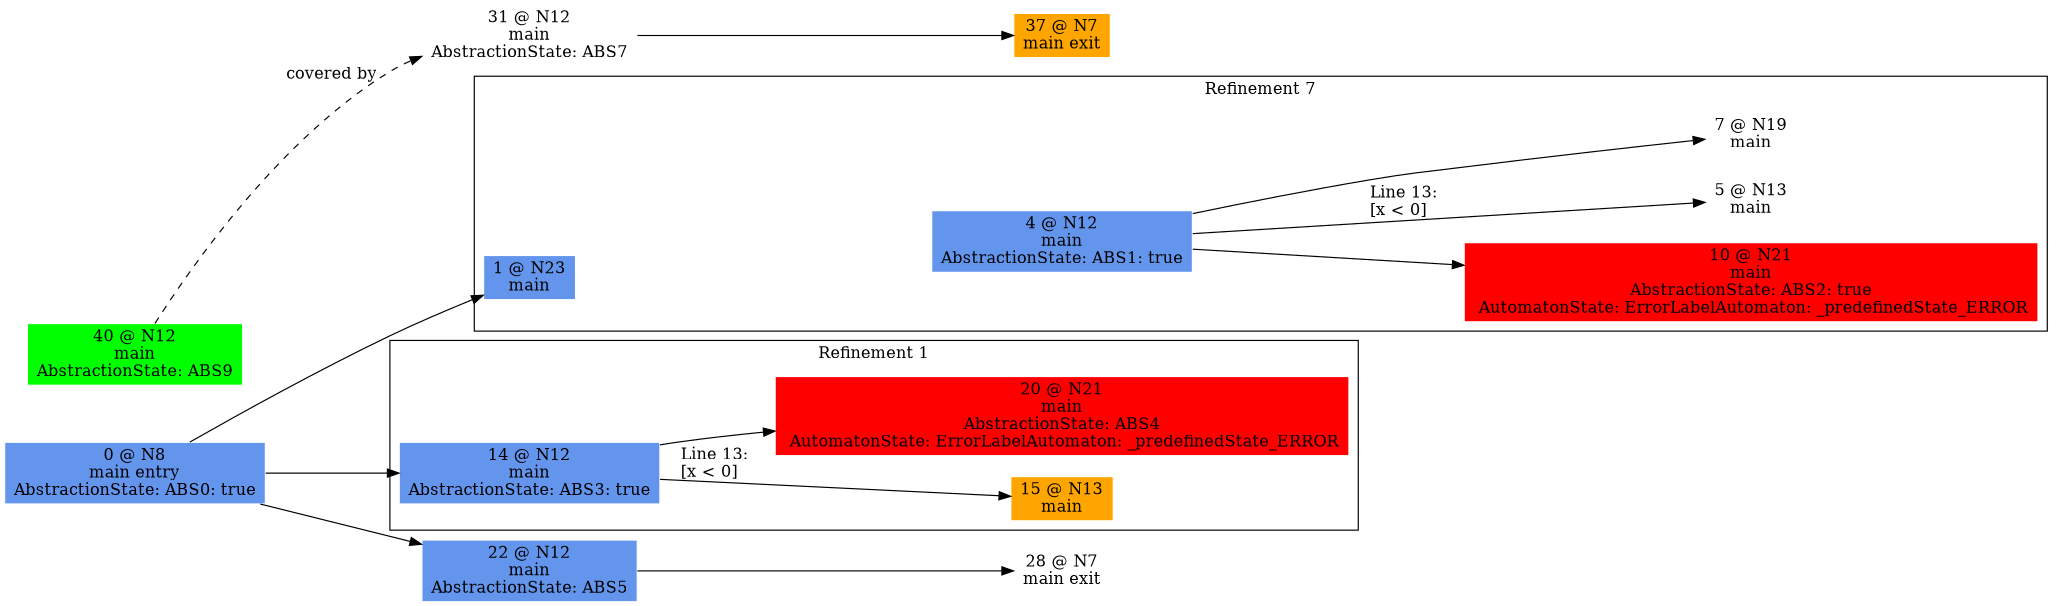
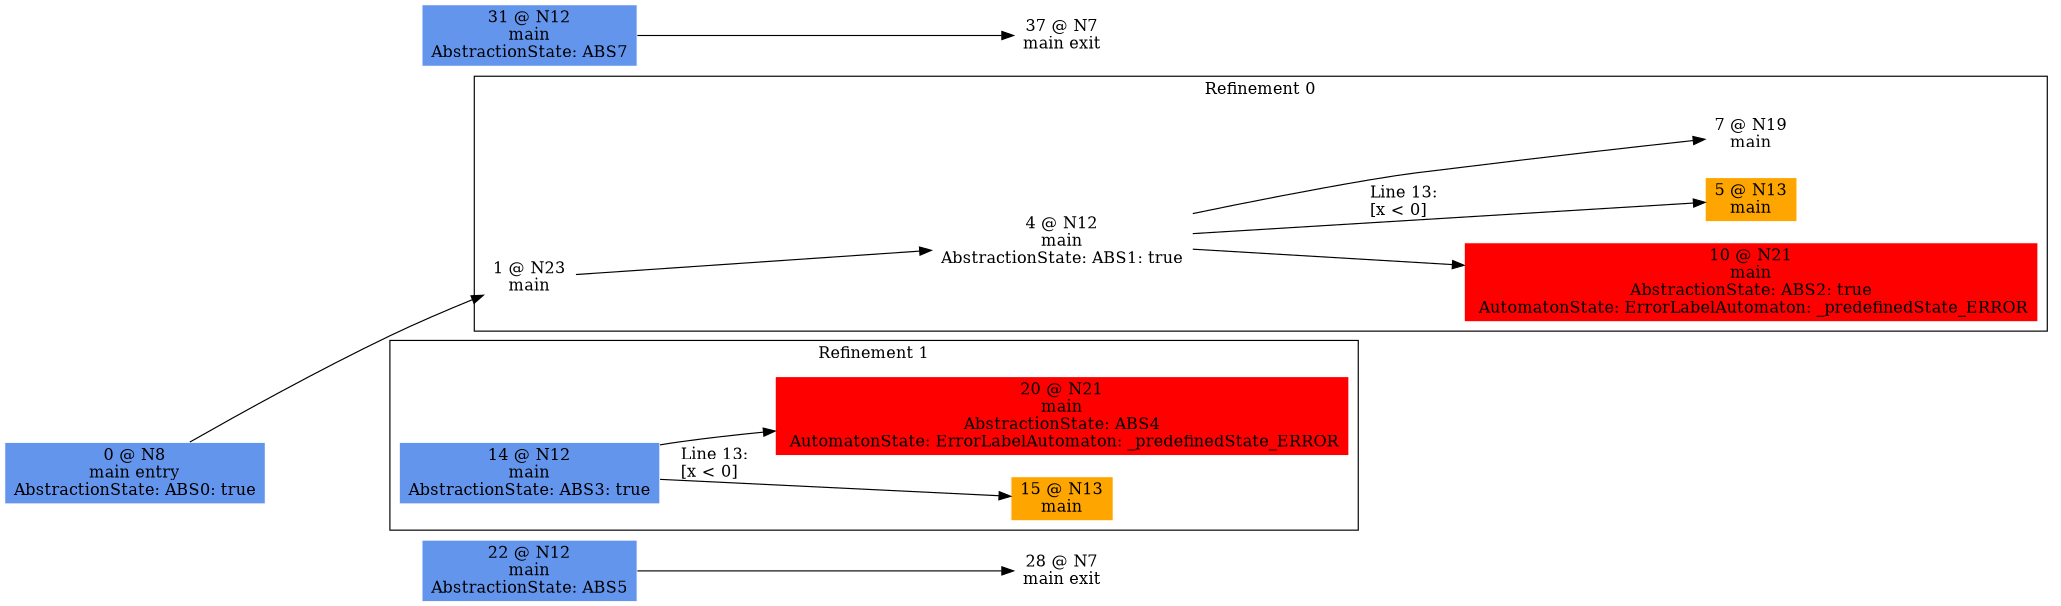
  digraph {
    rankdir=LR
    node [color=white shape=box style=filled fillcolor=cornflowerblue]
-   n1 [label="1 @ N23\nmain\n"]
-   n2 [label="4 @ N12\nmain\nAbstractionState: ABS1: true\n"]
+   n1 [label="1 @ N23\nmain\n" fillcolor=""]
+   n2 [fillcolor=white label="4 @ N12\nmain\nAbstractionState: ABS1: true\n"]
    n3 [fillcolor=red label="10 @ N21\nmain\nAbstractionState: ABS2: true\n AutomatonState: ErrorLabelAutomaton: _predefinedState_ERROR\n"]
-   n4 [fillcolor=white label="5 @ N13\nmain\n"]
+   n4 [fillcolor=orange label="5 @ N13\nmain\n"]
    n5 [fillcolor=white label="7 @ N19\nmain\n"]
    n6 [label="14 @ N12\nmain\nAbstractionState: ABS3: true\n"]
    n7 [fillcolor=orange label="15 @ N13\nmain\n"]
    n8 [fillcolor=red label="20 @ N21\nmain\nAbstractionState: ABS4\n AutomatonState: ErrorLabelAutomaton: _predefinedState_ERROR\n"]
    n9 [label="0 @ N8\nmain entry\nAbstractionState: ABS0: true\n"]
    n10 [label="22 @ N12\nmain\nAbstractionState: ABS5\n"]
    n11 [label="28 @ N7\nmain exit\n" fillcolor=""]
-   n12 [fillcolor=white label="31 @ N12\nmain\nAbstractionState: ABS7\n"]
-   n13 [label="37 @ N7\nmain exit\n" fillcolor=orange]
-   n14 [fillcolor=green label="40 @ N12\nmain\nAbstractionState: ABS9\n"]
+   n12 [label="31 @ N12\nmain\nAbstractionState: ABS7\n"]
+   n13 [label="37 @ N7\nmain exit\n" fillcolor=""]
    subgraph cluster_1 {
-     label="Refinement 7"
+     label="Refinement 0"
      n1
      n2
      n3
      n4
      n5
    }
    subgraph cluster_2 {
      label="Refinement 1"
      n6
      n7
      n8
    }
+   n1 -> n2
    n2 -> n3
    n2 -> n4 [label="Line 13: \l[x < 0]\l"]
    n2 -> n5
    n6 -> n7 [label="Line 13: \l[x < 0]\l"]
    n6 -> n8
    n9 -> n1
-   n9 -> n6
-   n9 -> n10
    n10 -> n11
    n12 -> n13
-   n14 -> n12 [label="covered by" style=dashed weight=0]
  }
